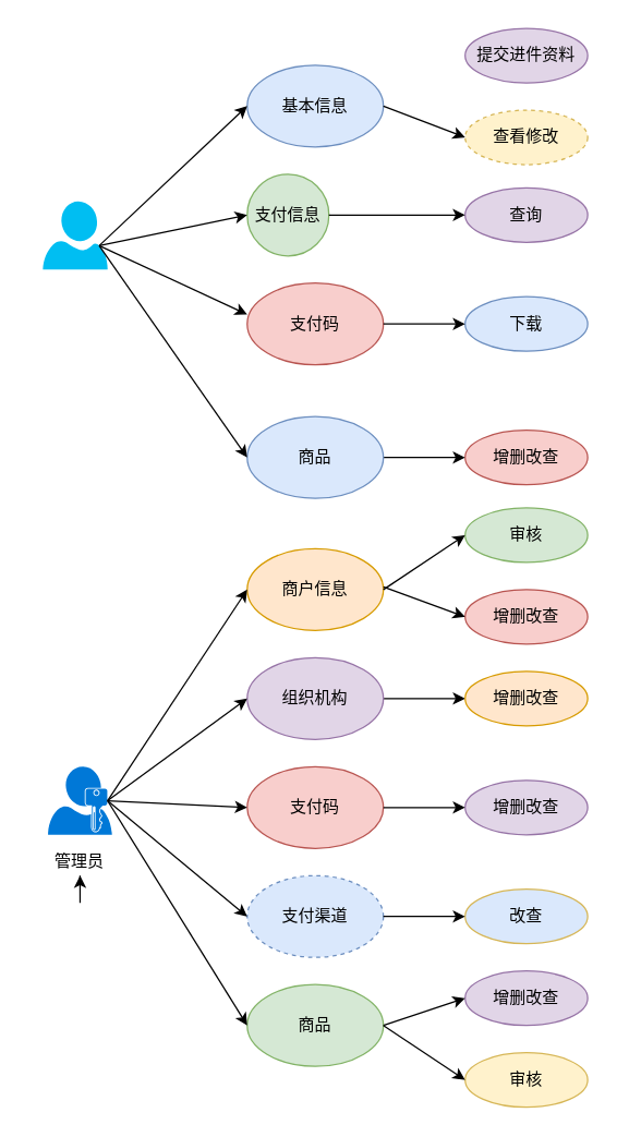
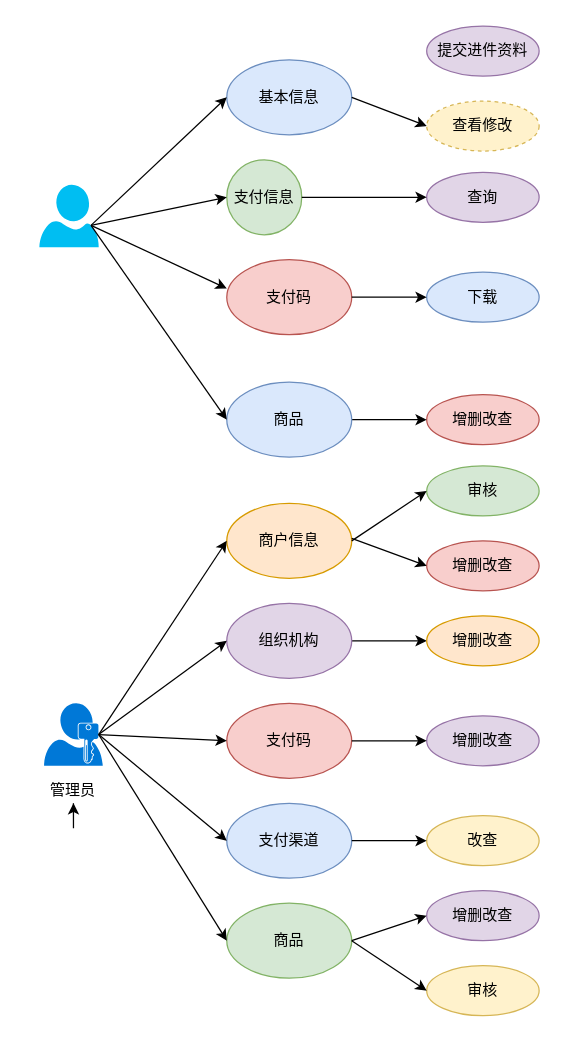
  <mxCell id="0" />
  <mxCell id="1" parent="0" />
  <mxCell id="2" value="" style="verticalLabelPosition=bottom;html=1;verticalAlign=top;align=center;strokeColor=none;fillColor=#00BEF2;shape=mxgraph.azure.user;" vertex="1" parent="1"><mxGeometry x="31" y="147" width="47.5" height="50" as="geometry" /></mxCell>
  <mxCell id="3" value="基本信息" style="ellipse;whiteSpace=wrap;html=1;fillColor=#dae8fc;strokeColor=#6c8ebf;" vertex="1" parent="1"><mxGeometry x="181" y="47" width="100" height="60" as="geometry" /></mxCell>
  <mxCell id="4" value="提交进件资料" style="ellipse;whiteSpace=wrap;html=1;fillColor=#e1d5e7;strokeColor=#9673a6;" vertex="1" parent="1"><mxGeometry x="341" y="20" width="90" height="40" as="geometry" /></mxCell>
  <mxCell id="5" value="查看修改" style="ellipse;whiteSpace=wrap;html=1;fillColor=#fff2cc;strokeColor=#d6b656;dashed=1;" vertex="1" parent="1"><mxGeometry x="341" y="80" width="90" height="40" as="geometry" /></mxCell>
  <mxCell id="6" value="" style="aspect=fixed;pointerEvents=1;shadow=0;dashed=0;html=1;strokeColor=none;labelPosition=center;verticalLabelPosition=bottom;verticalAlign=top;align=center;shape=mxgraph.mscae.enterprise.user_permissions;fillColor=#0078D7;" vertex="1" parent="1"><mxGeometry x="34.75" y="562" width="47" height="50" as="geometry" /></mxCell>
  <mxCell id="7" value="" style="edgeStyle=orthogonalEdgeStyle;rounded=0;orthogonalLoop=1;jettySize=auto;html=1;" edge="1" parent="1" source="8" target="18"><mxGeometry relative="1" as="geometry" /></mxCell>
  <mxCell id="8" value="组织机构" style="ellipse;whiteSpace=wrap;html=1;fillColor=#e1d5e7;strokeColor=#9673a6;" vertex="1" parent="1"><mxGeometry x="181" y="482" width="100" height="60" as="geometry" /></mxCell>
  <mxCell id="9" value="支付信息" style="ellipse;whiteSpace=wrap;html=1;fillColor=#d5e8d4;strokeColor=#82b366;" vertex="1" parent="1"><mxGeometry x="181" y="127" width="60" height="60" as="geometry" /></mxCell>
  <mxCell id="10" value="商户信息" style="ellipse;whiteSpace=wrap;html=1;fillColor=#ffe6cc;strokeColor=#d79b00;" vertex="1" parent="1"><mxGeometry x="181" y="402" width="100" height="60" as="geometry" /></mxCell>
  <mxCell id="11" value="支付码" style="ellipse;whiteSpace=wrap;html=1;fillColor=#f8cecc;strokeColor=#b85450;" vertex="1" parent="1"><mxGeometry x="181" y="562" width="100" height="60" as="geometry" /></mxCell>
  <mxCell id="12" value="支付码" style="ellipse;whiteSpace=wrap;html=1;fillColor=#f8cecc;strokeColor=#b85450;" vertex="1" parent="1"><mxGeometry x="181" y="207" width="100" height="60" as="geometry" /></mxCell>
  <mxCell id="13" value="增删改查" style="ellipse;whiteSpace=wrap;html=1;fillColor=#f8cecc;strokeColor=#b85450;" vertex="1" parent="1"><mxGeometry x="341" y="315" width="90" height="40" as="geometry" /></mxCell>
  <mxCell id="14" value="审核" style="ellipse;whiteSpace=wrap;html=1;fillColor=#d5e8d4;strokeColor=#82b366;" vertex="1" parent="1"><mxGeometry x="341" y="372" width="90" height="40" as="geometry" /></mxCell>
  <mxCell id="15" value="下载" style="ellipse;whiteSpace=wrap;html=1;fillColor=#dae8fc;strokeColor=#6c8ebf;" vertex="1" parent="1"><mxGeometry x="341" y="217" width="90" height="40" as="geometry" /></mxCell>
  <mxCell id="16" value="查询" style="ellipse;whiteSpace=wrap;html=1;fillColor=#e1d5e7;strokeColor=#9673a6;" vertex="1" parent="1"><mxGeometry x="341" y="137" width="90" height="40" as="geometry" /></mxCell>
  <mxCell id="17" value="增删改查" style="ellipse;whiteSpace=wrap;html=1;fillColor=#f8cecc;strokeColor=#b85450;" vertex="1" parent="1"><mxGeometry x="341" y="432" width="90" height="40" as="geometry" /></mxCell>
  <mxCell id="18" value="增删改查" style="ellipse;whiteSpace=wrap;html=1;fillColor=#ffe6cc;strokeColor=#d79b00;" vertex="1" parent="1"><mxGeometry x="341" y="492" width="90" height="40" as="geometry" /></mxCell>
  <mxCell id="19" value="增删改查" style="ellipse;whiteSpace=wrap;html=1;fillColor=#e1d5e7;strokeColor=#9673a6;" vertex="1" parent="1"><mxGeometry x="341" y="572" width="90" height="40" as="geometry" /></mxCell>
- <mxCell id="20" value="支付渠道" style="ellipse;whiteSpace=wrap;html=1;fillColor=#dae8fc;strokeColor=#6c8ebf;dashed=1;" vertex="1" parent="1"><mxGeometry x="181" y="642" width="100" height="60" as="geometry" /></mxCell>
+ <mxCell id="20" value="支付渠道" style="ellipse;whiteSpace=wrap;html=1;fillColor=#dae8fc;strokeColor=#6c8ebf;" vertex="1" parent="1"><mxGeometry x="181" y="642" width="100" height="60" as="geometry" /></mxCell>
  <mxCell id="21" value="商品" style="ellipse;whiteSpace=wrap;html=1;fillColor=#d5e8d4;strokeColor=#82b366;" vertex="1" parent="1"><mxGeometry x="181" y="722" width="100" height="60" as="geometry" /></mxCell>
- <mxCell id="22" value="改查" style="ellipse;whiteSpace=wrap;html=1;fillColor=#dae8fc;strokeColor=#d6b656;" vertex="1" parent="1"><mxGeometry x="341" y="652" width="90" height="40" as="geometry" /></mxCell>
+ <mxCell id="22" value="改查" style="ellipse;whiteSpace=wrap;html=1;fillColor=#fff2cc;strokeColor=#d6b656;" vertex="1" parent="1"><mxGeometry x="341" y="652" width="90" height="40" as="geometry" /></mxCell>
  <mxCell id="23" value="增删改查" style="ellipse;whiteSpace=wrap;html=1;fillColor=#e1d5e7;strokeColor=#9673a6;" vertex="1" parent="1"><mxGeometry x="341" y="712" width="90" height="40" as="geometry" /></mxCell>
  <mxCell id="24" value="审核" style="ellipse;whiteSpace=wrap;html=1;fillColor=#fff2cc;strokeColor=#d6b656;" vertex="1" parent="1"><mxGeometry x="341" y="772" width="90" height="40" as="geometry" /></mxCell>
  <mxCell id="25" value="" style="endArrow=classic;html=1;entryX=0;entryY=0.5;entryDx=0;entryDy=0;exitX=0.93;exitY=0.5;exitDx=0;exitDy=0;exitPerimeter=0;" edge="1" parent="1" source="6" target="10"><mxGeometry width="50" height="50" relative="1" as="geometry"><mxPoint x="91" y="540" as="sourcePoint" /><mxPoint x="341" y="462" as="targetPoint" /></mxGeometry></mxCell>
  <mxCell id="26" value="" style="endArrow=classic;html=1;entryX=0;entryY=0.5;entryDx=0;entryDy=0;exitX=0.93;exitY=0.5;exitDx=0;exitDy=0;exitPerimeter=0;" edge="1" parent="1" source="6" target="11"><mxGeometry width="50" height="50" relative="1" as="geometry"><mxPoint x="111" y="603" as="sourcePoint" /><mxPoint x="215.644" y="467.856" as="targetPoint" /></mxGeometry></mxCell>
  <mxCell id="27" value="" style="endArrow=classic;html=1;entryX=0;entryY=0.5;entryDx=0;entryDy=0;exitX=0.93;exitY=0.5;exitDx=0;exitDy=0;exitPerimeter=0;" edge="1" parent="1" source="6" target="20"><mxGeometry width="50" height="50" relative="1" as="geometry"><mxPoint x="101" y="620" as="sourcePoint" /><mxPoint x="225.644" y="477.856" as="targetPoint" /></mxGeometry></mxCell>
  <mxCell id="28" value="" style="endArrow=classic;html=1;entryX=0;entryY=0.5;entryDx=0;entryDy=0;exitX=0.93;exitY=0.5;exitDx=0;exitDy=0;exitPerimeter=0;" edge="1" parent="1" source="6" target="21"><mxGeometry width="50" height="50" relative="1" as="geometry"><mxPoint x="81" y="614" as="sourcePoint" /><mxPoint x="235.644" y="487.856" as="targetPoint" /></mxGeometry></mxCell>
  <mxCell id="29" value="" style="endArrow=classic;html=1;entryX=0;entryY=0.5;entryDx=0;entryDy=0;entryPerimeter=0;exitX=0.93;exitY=0.5;exitDx=0;exitDy=0;exitPerimeter=0;" edge="1" parent="1" source="6" target="8"><mxGeometry width="50" height="50" relative="1" as="geometry"><mxPoint x="101" y="587" as="sourcePoint" /><mxPoint x="191" y="602" as="targetPoint" /></mxGeometry></mxCell>
  <mxCell id="30" value="" style="edgeStyle=orthogonalEdgeStyle;rounded=0;orthogonalLoop=1;jettySize=auto;html=1;exitX=1;exitY=0.5;exitDx=0;exitDy=0;entryX=0;entryY=0.5;entryDx=0;entryDy=0;" edge="1" parent="1" source="12" target="15"><mxGeometry relative="1" as="geometry"><mxPoint x="291" y="437" as="sourcePoint" /><mxPoint x="351" y="437" as="targetPoint" /></mxGeometry></mxCell>
  <mxCell id="31" value="" style="edgeStyle=orthogonalEdgeStyle;rounded=0;orthogonalLoop=1;jettySize=auto;html=1;exitX=1;exitY=0.5;exitDx=0;exitDy=0;" edge="1" parent="1" source="37"><mxGeometry relative="1" as="geometry"><mxPoint x="301" y="532" as="sourcePoint" /><mxPoint x="341" y="335" as="targetPoint" /></mxGeometry></mxCell>
  <mxCell id="32" value="" style="edgeStyle=orthogonalEdgeStyle;rounded=0;orthogonalLoop=1;jettySize=auto;html=1;exitX=1;exitY=0.5;exitDx=0;exitDy=0;" edge="1" parent="1" source="20"><mxGeometry relative="1" as="geometry"><mxPoint x="321" y="552" as="sourcePoint" /><mxPoint x="341" y="672" as="targetPoint" /></mxGeometry></mxCell>
  <mxCell id="33" value="" style="edgeStyle=orthogonalEdgeStyle;rounded=0;orthogonalLoop=1;jettySize=auto;html=1;exitX=1;exitY=0.5;exitDx=0;exitDy=0;entryX=0;entryY=0.5;entryDx=0;entryDy=0;" edge="1" parent="1" source="11" target="19"><mxGeometry relative="1" as="geometry"><mxPoint x="331" y="562" as="sourcePoint" /><mxPoint x="391" y="562" as="targetPoint" /></mxGeometry></mxCell>
  <mxCell id="34" value="管理员" style="text;html=1;strokeColor=none;fillColor=none;align=center;verticalAlign=middle;whiteSpace=wrap;rounded=0;" vertex="1" parent="1"><mxGeometry x="20.13" y="622" width="76.25" height="20" as="geometry" /></mxCell>
  <mxCell id="35" value="" style="edgeStyle=orthogonalEdgeStyle;rounded=0;orthogonalLoop=1;jettySize=auto;html=1;exitX=1;exitY=0.5;exitDx=0;exitDy=0;" edge="1" parent="1" source="9"><mxGeometry relative="1" as="geometry"><mxPoint x="291" y="247" as="sourcePoint" /><mxPoint x="341" y="157" as="targetPoint" /></mxGeometry></mxCell>
  <mxCell id="36" style="edgeStyle=orthogonalEdgeStyle;rounded=0;orthogonalLoop=1;jettySize=auto;html=1;exitX=0.5;exitY=1;exitDx=0;exitDy=0;" edge="1" parent="1" source="34" target="34"><mxGeometry relative="1" as="geometry" /></mxCell>
  <mxCell id="37" value="商品" style="ellipse;whiteSpace=wrap;html=1;fillColor=#dae8fc;strokeColor=#6c8ebf;" vertex="1" parent="1"><mxGeometry x="181" y="305" width="100" height="60" as="geometry" /></mxCell>
  <mxCell id="38" value="" style="endArrow=classic;html=1;exitX=0.87;exitY=0.65;exitDx=0;exitDy=0;exitPerimeter=0;entryX=0;entryY=0.5;entryDx=0;entryDy=0;" edge="1" parent="1" source="2" target="3"><mxGeometry width="50" height="50" relative="1" as="geometry"><mxPoint x="78.5" y="217" as="sourcePoint" /><mxPoint x="181.04" y="62" as="targetPoint" /></mxGeometry></mxCell>
  <mxCell id="39" value="" style="endArrow=classic;html=1;exitX=0.87;exitY=0.65;exitDx=0;exitDy=0;exitPerimeter=0;entryX=0;entryY=0.5;entryDx=0;entryDy=0;" edge="1" parent="1" source="2" target="37"><mxGeometry width="50" height="50" relative="1" as="geometry"><mxPoint x="88.5" y="227" as="sourcePoint" /><mxPoint x="191.04" y="72" as="targetPoint" /></mxGeometry></mxCell>
  <mxCell id="40" value="" style="endArrow=classic;html=1;exitX=0.87;exitY=0.65;exitDx=0;exitDy=0;exitPerimeter=0;entryX=0;entryY=0.383;entryDx=0;entryDy=0;entryPerimeter=0;" edge="1" parent="1" source="2" target="12"><mxGeometry width="50" height="50" relative="1" as="geometry"><mxPoint x="98.5" y="237" as="sourcePoint" /><mxPoint x="201.04" y="82" as="targetPoint" /></mxGeometry></mxCell>
  <mxCell id="41" value="" style="endArrow=classic;html=1;exitX=0.87;exitY=0.65;exitDx=0;exitDy=0;exitPerimeter=0;entryX=0;entryY=0.5;entryDx=0;entryDy=0;" edge="1" parent="1" source="2" target="9"><mxGeometry width="50" height="50" relative="1" as="geometry"><mxPoint x="108.5" y="247" as="sourcePoint" /><mxPoint x="211.04" y="92" as="targetPoint" /></mxGeometry></mxCell>
  <mxCell id="42" value="" style="endArrow=classic;html=1;entryX=0;entryY=0.5;entryDx=0;entryDy=0;" edge="1" parent="1" target="5"><mxGeometry width="50" height="50" relative="1" as="geometry"><mxPoint x="281" y="77" as="sourcePoint" /><mxPoint x="351" y="17" as="targetPoint" /></mxGeometry></mxCell>
  <mxCell id="43" value="" style="endArrow=classic;html=1;entryX=0;entryY=0.5;entryDx=0;entryDy=0;exitX=1;exitY=0.5;exitDx=0;exitDy=0;" edge="1" parent="1" source="21" target="23"><mxGeometry width="50" height="50" relative="1" as="geometry"><mxPoint x="291" y="87" as="sourcePoint" /><mxPoint x="351" y="110" as="targetPoint" /></mxGeometry></mxCell>
  <mxCell id="44" value="" style="endArrow=classic;html=1;entryX=0;entryY=0.5;entryDx=0;entryDy=0;exitX=1;exitY=0.5;exitDx=0;exitDy=0;" edge="1" parent="1" source="21" target="24"><mxGeometry width="50" height="50" relative="1" as="geometry"><mxPoint x="291" y="762" as="sourcePoint" /><mxPoint x="351" y="742" as="targetPoint" /></mxGeometry></mxCell>
  <mxCell id="45" value="" style="endArrow=classic;html=1;entryX=0;entryY=0.5;entryDx=0;entryDy=0;exitX=1;exitY=0.5;exitDx=0;exitDy=0;" edge="1" parent="1" source="10" target="14"><mxGeometry width="50" height="50" relative="1" as="geometry"><mxPoint x="291" y="762" as="sourcePoint" /><mxPoint x="351" y="742" as="targetPoint" /></mxGeometry></mxCell>
  <mxCell id="46" value="" style="endArrow=classic;html=1;entryX=0;entryY=0.5;entryDx=0;entryDy=0;" edge="1" parent="1" target="17"><mxGeometry width="50" height="50" relative="1" as="geometry"><mxPoint x="281" y="430" as="sourcePoint" /><mxPoint x="351" y="402" as="targetPoint" /></mxGeometry></mxCell>
